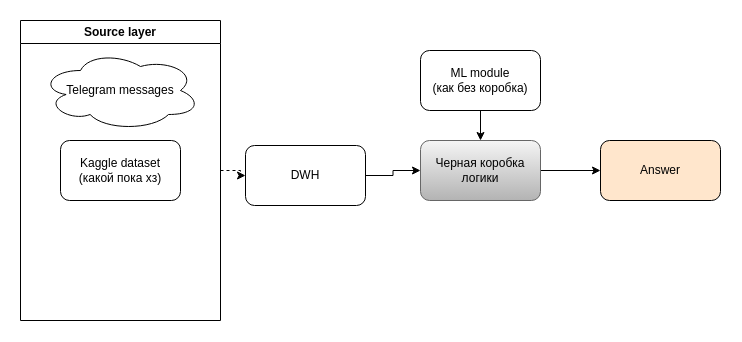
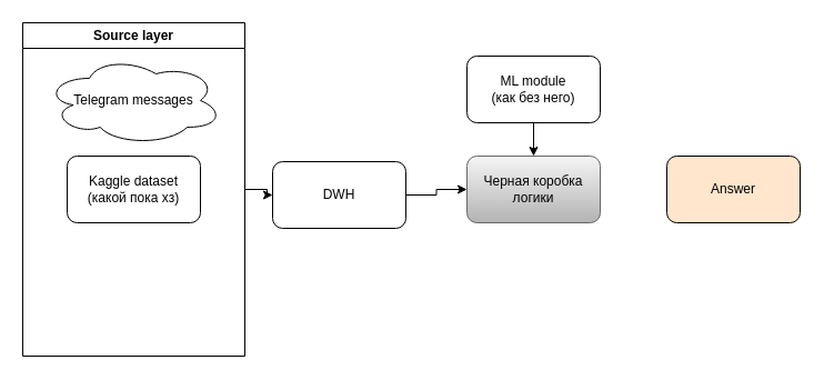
  <mxCell id="0" />
  <mxCell id="1" parent="0" />
- <mxCell id="2" value="" style="edgeStyle=orthogonalEdgeStyle;rounded=0;orthogonalLoop=1;jettySize=auto;html=1;dashed=1;" edge="1" parent="1" source="3" target="7"><mxGeometry relative="1" as="geometry" /></mxCell>
+ <mxCell id="2" value="" style="edgeStyle=orthogonalEdgeStyle;rounded=0;orthogonalLoop=1;jettySize=auto;html=1;" edge="1" parent="1" source="3" target="7"><mxGeometry relative="1" as="geometry" /></mxCell>
  <mxCell id="3" value="Source layer" style="swimlane;whiteSpace=wrap;html=1;" vertex="1" parent="1"><mxGeometry x="20" y="20" width="200" height="300" as="geometry" /></mxCell>
  <mxCell id="4" value="Kaggle dataset (какой пока хз)" style="rounded=1;whiteSpace=wrap;html=1;" vertex="1" parent="3"><mxGeometry x="40" y="120" width="120" height="60" as="geometry" /></mxCell>
  <mxCell id="5" value="Telegram messages" style="ellipse;shape=cloud;whiteSpace=wrap;html=1;" vertex="1" parent="3"><mxGeometry x="20" y="30" width="160" height="80" as="geometry" /></mxCell>
  <mxCell id="6" value="" style="edgeStyle=orthogonalEdgeStyle;rounded=0;orthogonalLoop=1;jettySize=auto;html=1;" edge="1" parent="1" source="7" target="11"><mxGeometry relative="1" as="geometry" /></mxCell>
  <mxCell id="7" value="DWH" style="rounded=1;whiteSpace=wrap;html=1;" vertex="1" parent="1"><mxGeometry x="245" y="145" width="120" height="60" as="geometry" /></mxCell>
  <mxCell id="8" value="" style="edgeStyle=orthogonalEdgeStyle;rounded=0;orthogonalLoop=1;jettySize=auto;html=1;" edge="1" parent="1" source="9" target="11"><mxGeometry relative="1" as="geometry" /></mxCell>
- <mxCell id="9" value="ML module&lt;br&gt;(как без коробка)" style="rounded=1;whiteSpace=wrap;html=1;" vertex="1" parent="1"><mxGeometry x="420" y="50" width="120" height="60" as="geometry" /></mxCell>
- <mxCell id="10" value="" style="edgeStyle=orthogonalEdgeStyle;rounded=0;orthogonalLoop=1;jettySize=auto;html=1;" edge="1" parent="1" source="11" target="12"><mxGeometry relative="1" as="geometry" /></mxCell>
+ <mxCell id="9" value="ML module&lt;br&gt;(как без него)" style="rounded=1;whiteSpace=wrap;html=1;" vertex="1" parent="1"><mxGeometry x="420" y="50" width="120" height="60" as="geometry" /></mxCell>
  <mxCell id="11" value="Черная коробка логики" style="rounded=1;whiteSpace=wrap;html=1;fillColor=#f5f5f5;strokeColor=#666666;gradientColor=#b3b3b3;" vertex="1" parent="1"><mxGeometry x="420" y="140" width="120" height="60" as="geometry" /></mxCell>
  <mxCell id="12" value="Answer" style="rounded=1;whiteSpace=wrap;html=1;fillColor=#ffe6cc;" vertex="1" parent="1"><mxGeometry x="600" y="140" width="120" height="60" as="geometry" /></mxCell>
